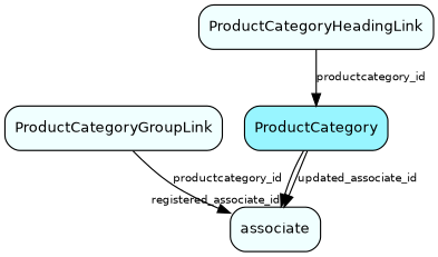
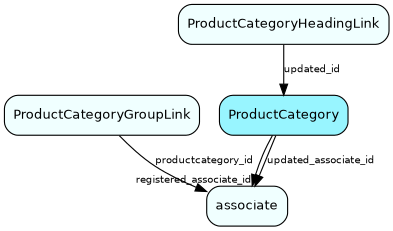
  digraph {
    node [fillcolor=azure1 fontname=Helvetica fontsize=12 shape=box style="rounded, filled"]
    edge [fontname=Helvetica fontsize=9]
    ProductCategory [fillcolor=cadetblue1]
    associate
    ProductCategoryGroupLink
    ProductCategoryHeadingLink
    ProductCategory -> associate [headlabel=registered_associate_id]
    ProductCategory -> associate [label=updated_associate_id]
    ProductCategoryGroupLink -> associate [label=productcategory_id]
-   ProductCategoryHeadingLink -> ProductCategory [label=productcategory_id]
+   ProductCategoryHeadingLink -> ProductCategory [label=updated_id]
  }
